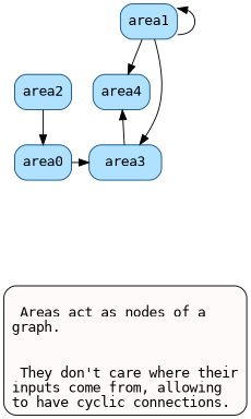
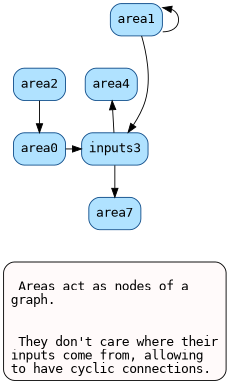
  digraph {
    fontname="DejaVu Sans Mono"
    rankdir=TB
    node [color=dodgerblue4 fillcolor=lightskyblue1 fontname="DejaVu Sans Mono" shape=box style="filled,rounded"]
    edge [fontname="DejaVu Sans Mono"]
    area2
    area4
-   area3
+   area3 [label=inputs3]
    n4 [label=area0]
+   area7
    area1
    n7 [color=black fillcolor=snow label="\n    Areas act as nodes of a\lgraph.\l\l\n    They don't care where their\linputs come from, allowing\lto have cyclic connections.\l" shape=record style="rounded,filled"]
    subgraph sub_1 {
      rank=same
      area2
      area4
    }
    subgraph sub_2 {
      rank=same
      area3
      n4
    }
    area2 -> n4
    area3 -> area4
+   area3 -> area7
    n4 -> area3
-   area1 -> area4
+   area7 -> n7 [style=invis]
    area1 -> area3
    area1 -> area1 [dir=back]
  }
